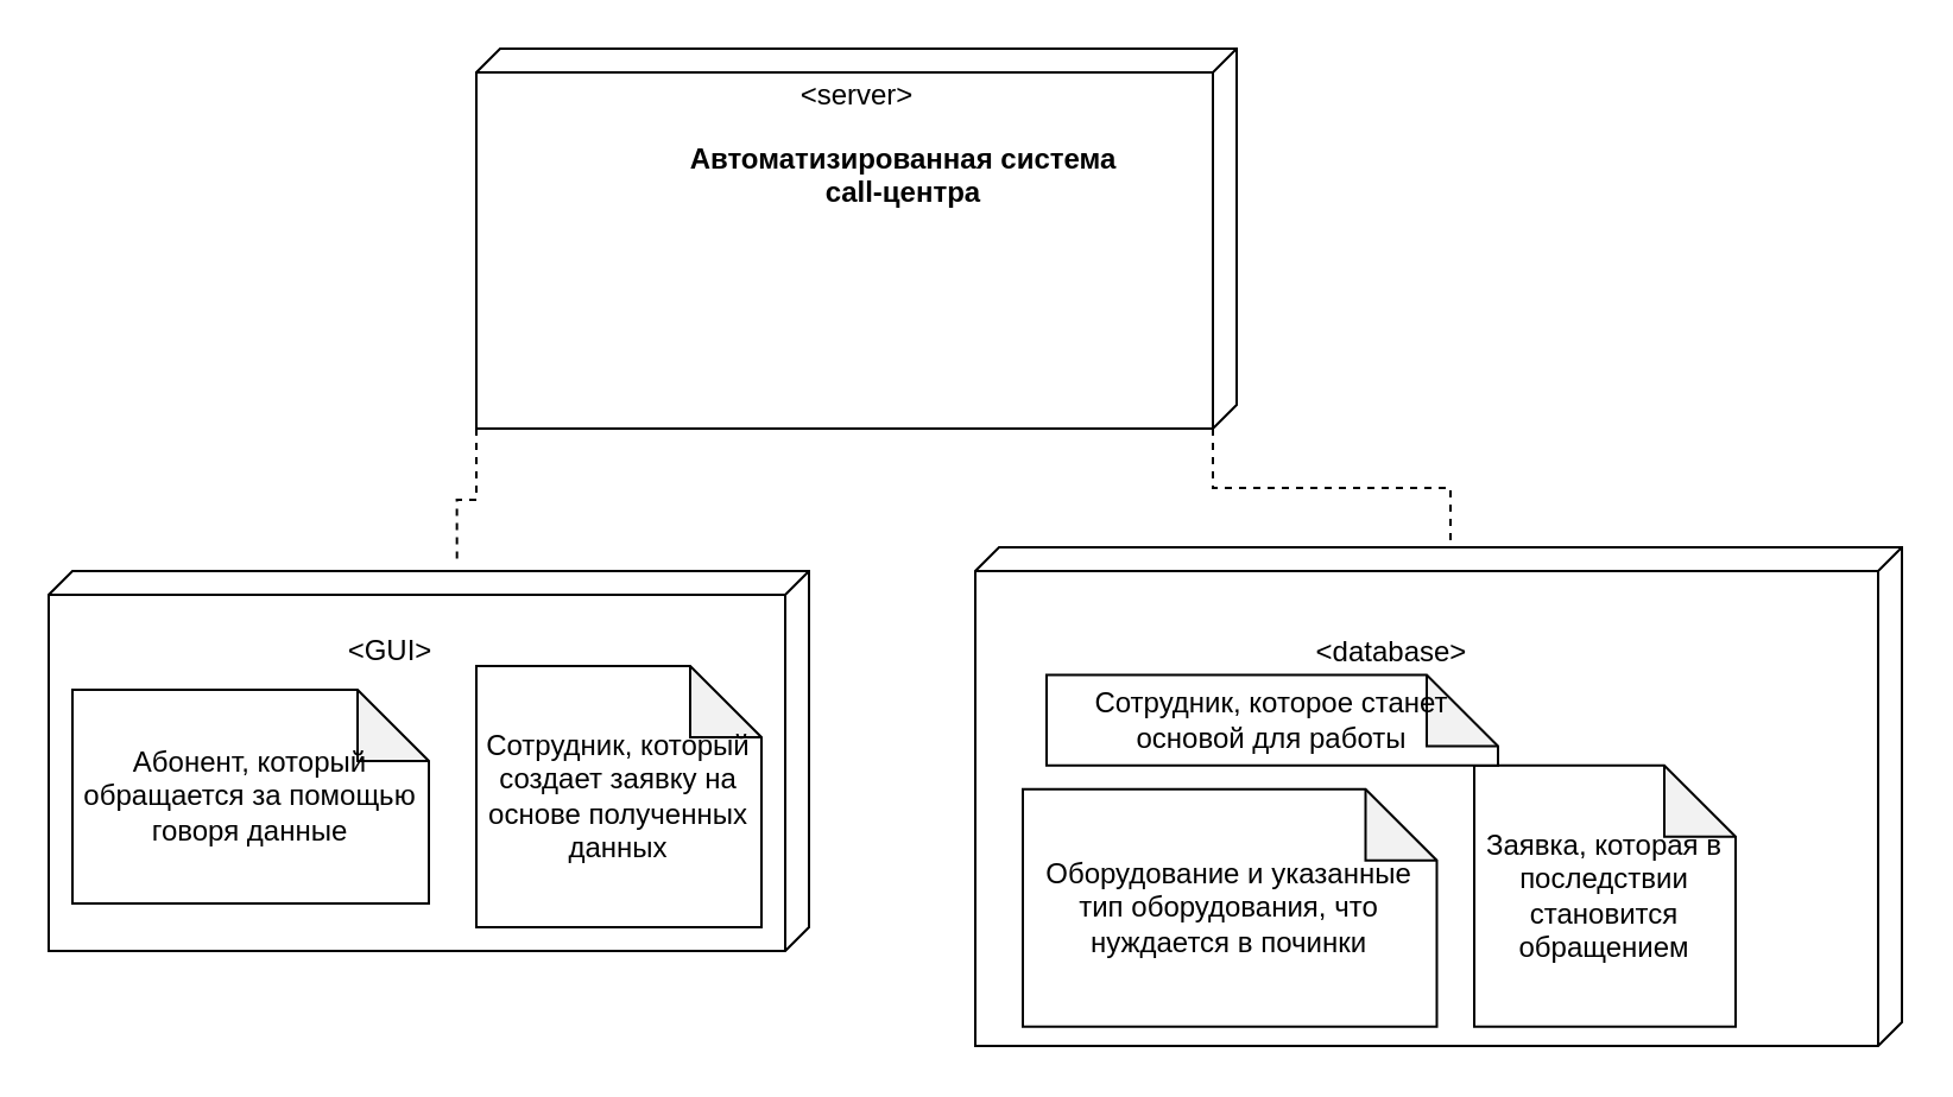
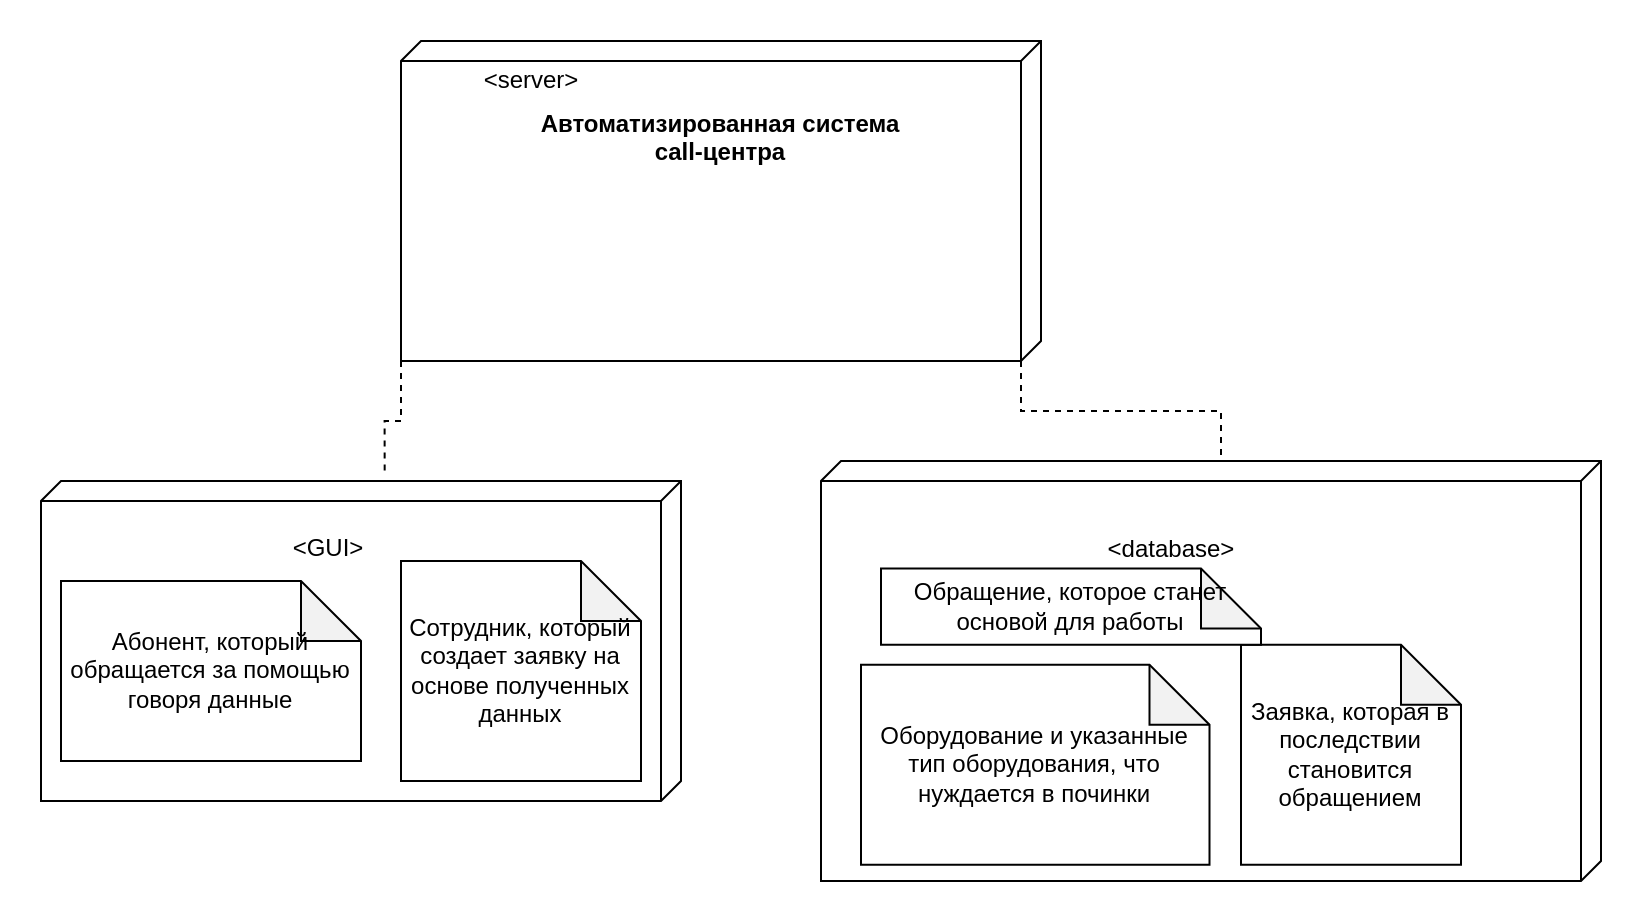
  <mxCell id="0" />
  <mxCell id="1" parent="0" />
  <mxCell id="2" value="" style="group" parent="1" vertex="1" connectable="0"><mxGeometry x="200" y="20" width="320" height="160" as="geometry" /></mxCell>
  <mxCell id="3" value="" style="verticalAlign=top;align=left;spacingTop=8;spacingLeft=2;spacingRight=12;shape=cube;size=10;direction=south;fontStyle=4;html=1;" parent="2" vertex="1"><mxGeometry width="320" height="160" as="geometry" /></mxCell>
- <mxCell id="4" value="Автоматизированная система&#10;call-центра&#10;" style="text;align=center;fontStyle=1;verticalAlign=middle;spacingLeft=3;spacingRight=3;strokeColor=none;rotatable=0;points=[[0,0.5],[1,0.5]];portConstraint=eastwest;" parent="2" vertex="1"><mxGeometry x="85" y="45" width="190" height="30" as="geometry" /></mxCell>
- <mxCell id="5" value="&amp;lt;server&amp;gt;" style="text;html=1;align=center;verticalAlign=middle;resizable=0;points=[];autosize=1;" parent="2" vertex="1"><mxGeometry x="130" y="10" width="60" height="20" as="geometry" /></mxCell>
+ <mxCell id="4" value="Автоматизированная система&#10;call-центра&#10;" style="text;align=center;fontStyle=1;verticalAlign=middle;spacingLeft=3;spacingRight=3;strokeColor=none;rotatable=0;points=[[0,0.5],[1,0.5]];portConstraint=eastwest;" parent="2" vertex="1"><mxGeometry x="65" y="40" width="190" height="30" as="geometry" /></mxCell>
+ <mxCell id="5" value="&amp;lt;server&amp;gt;" style="text;html=1;align=center;verticalAlign=middle;resizable=0;points=[];autosize=1;" parent="2" vertex="1"><mxGeometry x="35" y="10" width="60" height="20" as="geometry" /></mxCell>
  <mxCell id="6" value="" style="group;fontStyle=1" parent="1" vertex="1" connectable="0"><mxGeometry x="20" y="240" width="320" height="160" as="geometry" /></mxCell>
  <mxCell id="7" value="" style="verticalAlign=top;align=left;spacingTop=8;spacingLeft=2;spacingRight=12;shape=cube;size=10;direction=south;fontStyle=4;html=1;" parent="6" vertex="1"><mxGeometry width="320" height="160" as="geometry" /></mxCell>
  <mxCell id="8" value="&lt;GUI&gt;" style="text;align=center;fontStyle=0;verticalAlign=middle;spacingLeft=3;spacingRight=3;strokeColor=none;rotatable=0;points=[[0,0.5],[1,0.5]];portConstraint=eastwest;" parent="6" vertex="1"><mxGeometry x="104" y="20" width="80" height="26" as="geometry" /></mxCell>
  <mxCell id="9" value="Абонент, который обращается за помощью говоря данные" style="shape=note;whiteSpace=wrap;html=1;backgroundOutline=1;darkOpacity=0.05;" vertex="1" parent="6"><mxGeometry x="10" y="50" width="150" height="90" as="geometry" /></mxCell>
  <mxCell id="10" value="Сотрудник, который создает заявку на основе полученных данных" style="shape=note;whiteSpace=wrap;html=1;backgroundOutline=1;darkOpacity=0.05;" vertex="1" parent="6"><mxGeometry x="180" y="40" width="120" height="110" as="geometry" /></mxCell>
  <mxCell id="11" value="" style="group" parent="1" vertex="1" connectable="0"><mxGeometry x="410" y="230" width="390" height="210" as="geometry" /></mxCell>
  <mxCell id="12" value="" style="verticalAlign=top;align=left;spacingTop=8;spacingLeft=2;spacingRight=12;shape=cube;size=10;direction=south;fontStyle=4;html=1;" parent="11" vertex="1"><mxGeometry width="390" height="210" as="geometry" /></mxCell>
  <mxCell id="13" value="&lt;database&gt;" style="text;align=center;fontStyle=0;verticalAlign=middle;spacingLeft=3;spacingRight=3;strokeColor=none;rotatable=0;points=[[0,0.5],[1,0.5]];portConstraint=eastwest;" parent="11" vertex="1"><mxGeometry x="126.75" y="26.25" width="97.5" height="34.125" as="geometry" /></mxCell>
  <mxCell id="14" value="Заявка, которая в последствии становится обращением" style="shape=note;whiteSpace=wrap;html=1;backgroundOutline=1;darkOpacity=0.05;" vertex="1" parent="11"><mxGeometry x="210" y="91.88" width="110" height="110" as="geometry" /></mxCell>
  <mxCell id="15" value="Оборудование и указанные тип оборудования, что нуждается в починки" style="shape=note;whiteSpace=wrap;html=1;backgroundOutline=1;darkOpacity=0.05;" vertex="1" parent="11"><mxGeometry x="20" y="101.88" width="174.25" height="100" as="geometry" /></mxCell>
- <mxCell id="16" value="Сотрудник, которое станет основой для работы" style="shape=note;whiteSpace=wrap;html=1;backgroundOutline=1;darkOpacity=0.05;" vertex="1" parent="11"><mxGeometry x="30" y="53.76" width="190" height="38.12" as="geometry" /></mxCell>
+ <mxCell id="16" value="Обращение, которое станет основой для работы" style="shape=note;whiteSpace=wrap;html=1;backgroundOutline=1;darkOpacity=0.05;" vertex="1" parent="11"><mxGeometry x="30" y="53.76" width="190" height="38.12" as="geometry" /></mxCell>
  <mxCell id="17" style="edgeStyle=orthogonalEdgeStyle;rounded=0;orthogonalLoop=1;jettySize=auto;html=1;exitX=1;exitY=1;exitDx=0;exitDy=0;exitPerimeter=0;entryX=-0.019;entryY=0.463;entryDx=0;entryDy=0;entryPerimeter=0;dashed=1;endArrow=none;endFill=0;" parent="1" source="3" target="7" edge="1"><mxGeometry relative="1" as="geometry" /></mxCell>
  <mxCell id="18" style="edgeStyle=orthogonalEdgeStyle;rounded=0;orthogonalLoop=1;jettySize=auto;html=1;exitX=0;exitY=0;exitDx=160;exitDy=10;exitPerimeter=0;entryX=0;entryY=0;entryDx=0;entryDy=190;entryPerimeter=0;dashed=1;endArrow=none;endFill=0;" parent="1" source="3" target="12" edge="1"><mxGeometry relative="1" as="geometry" /></mxCell>
